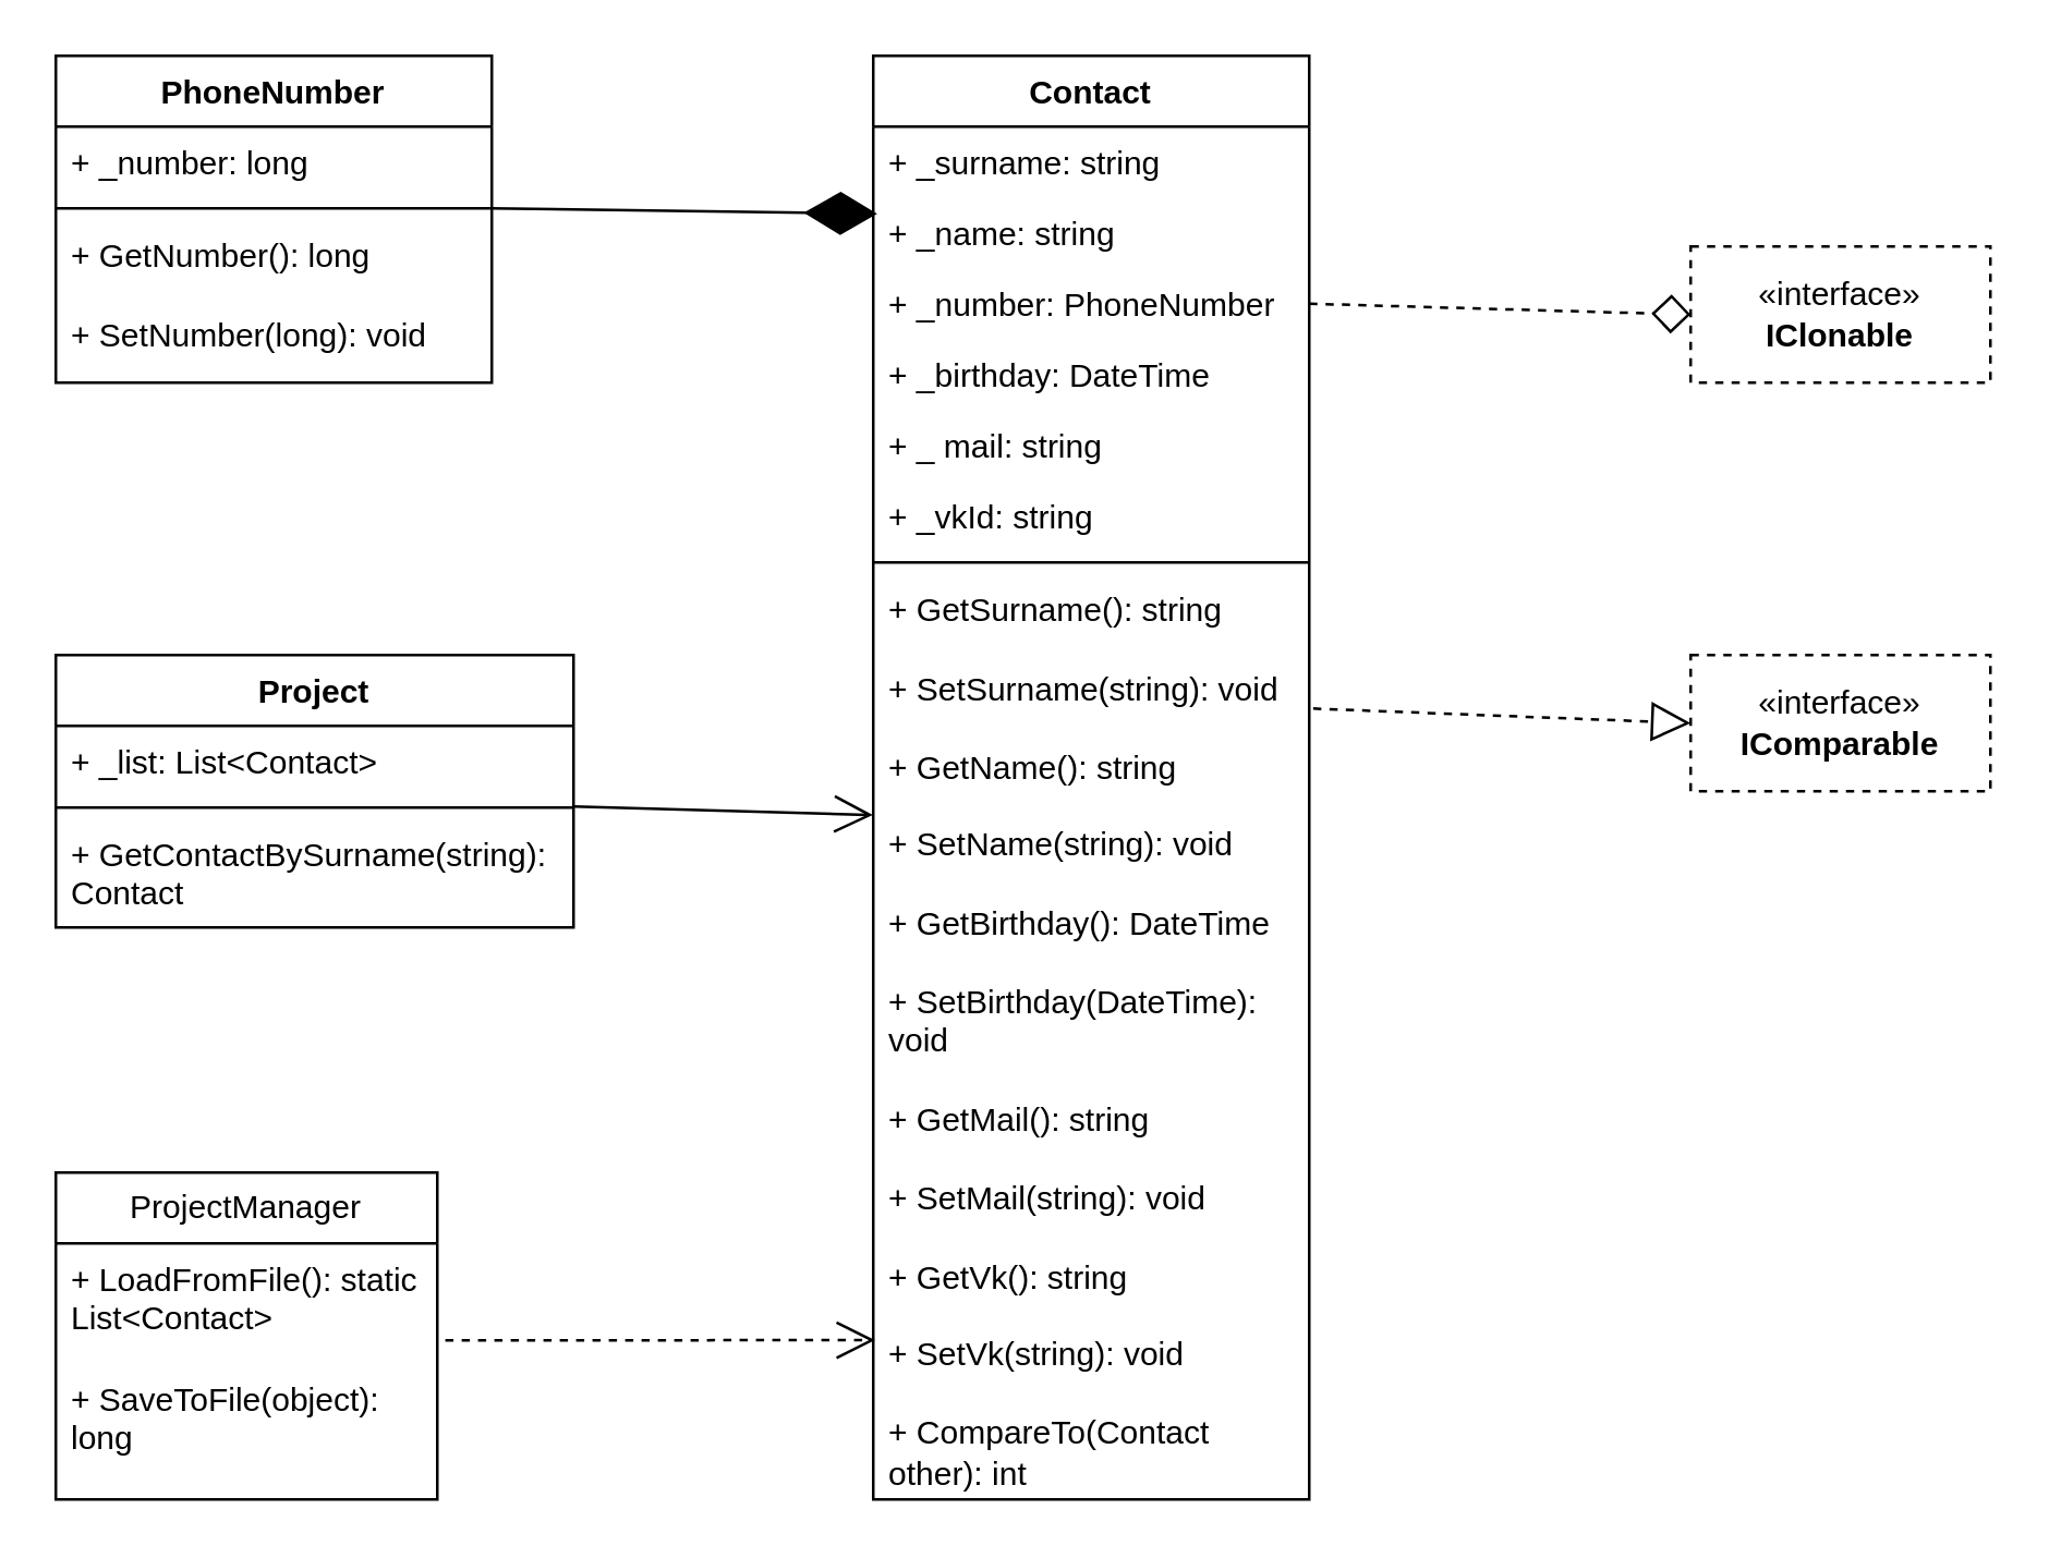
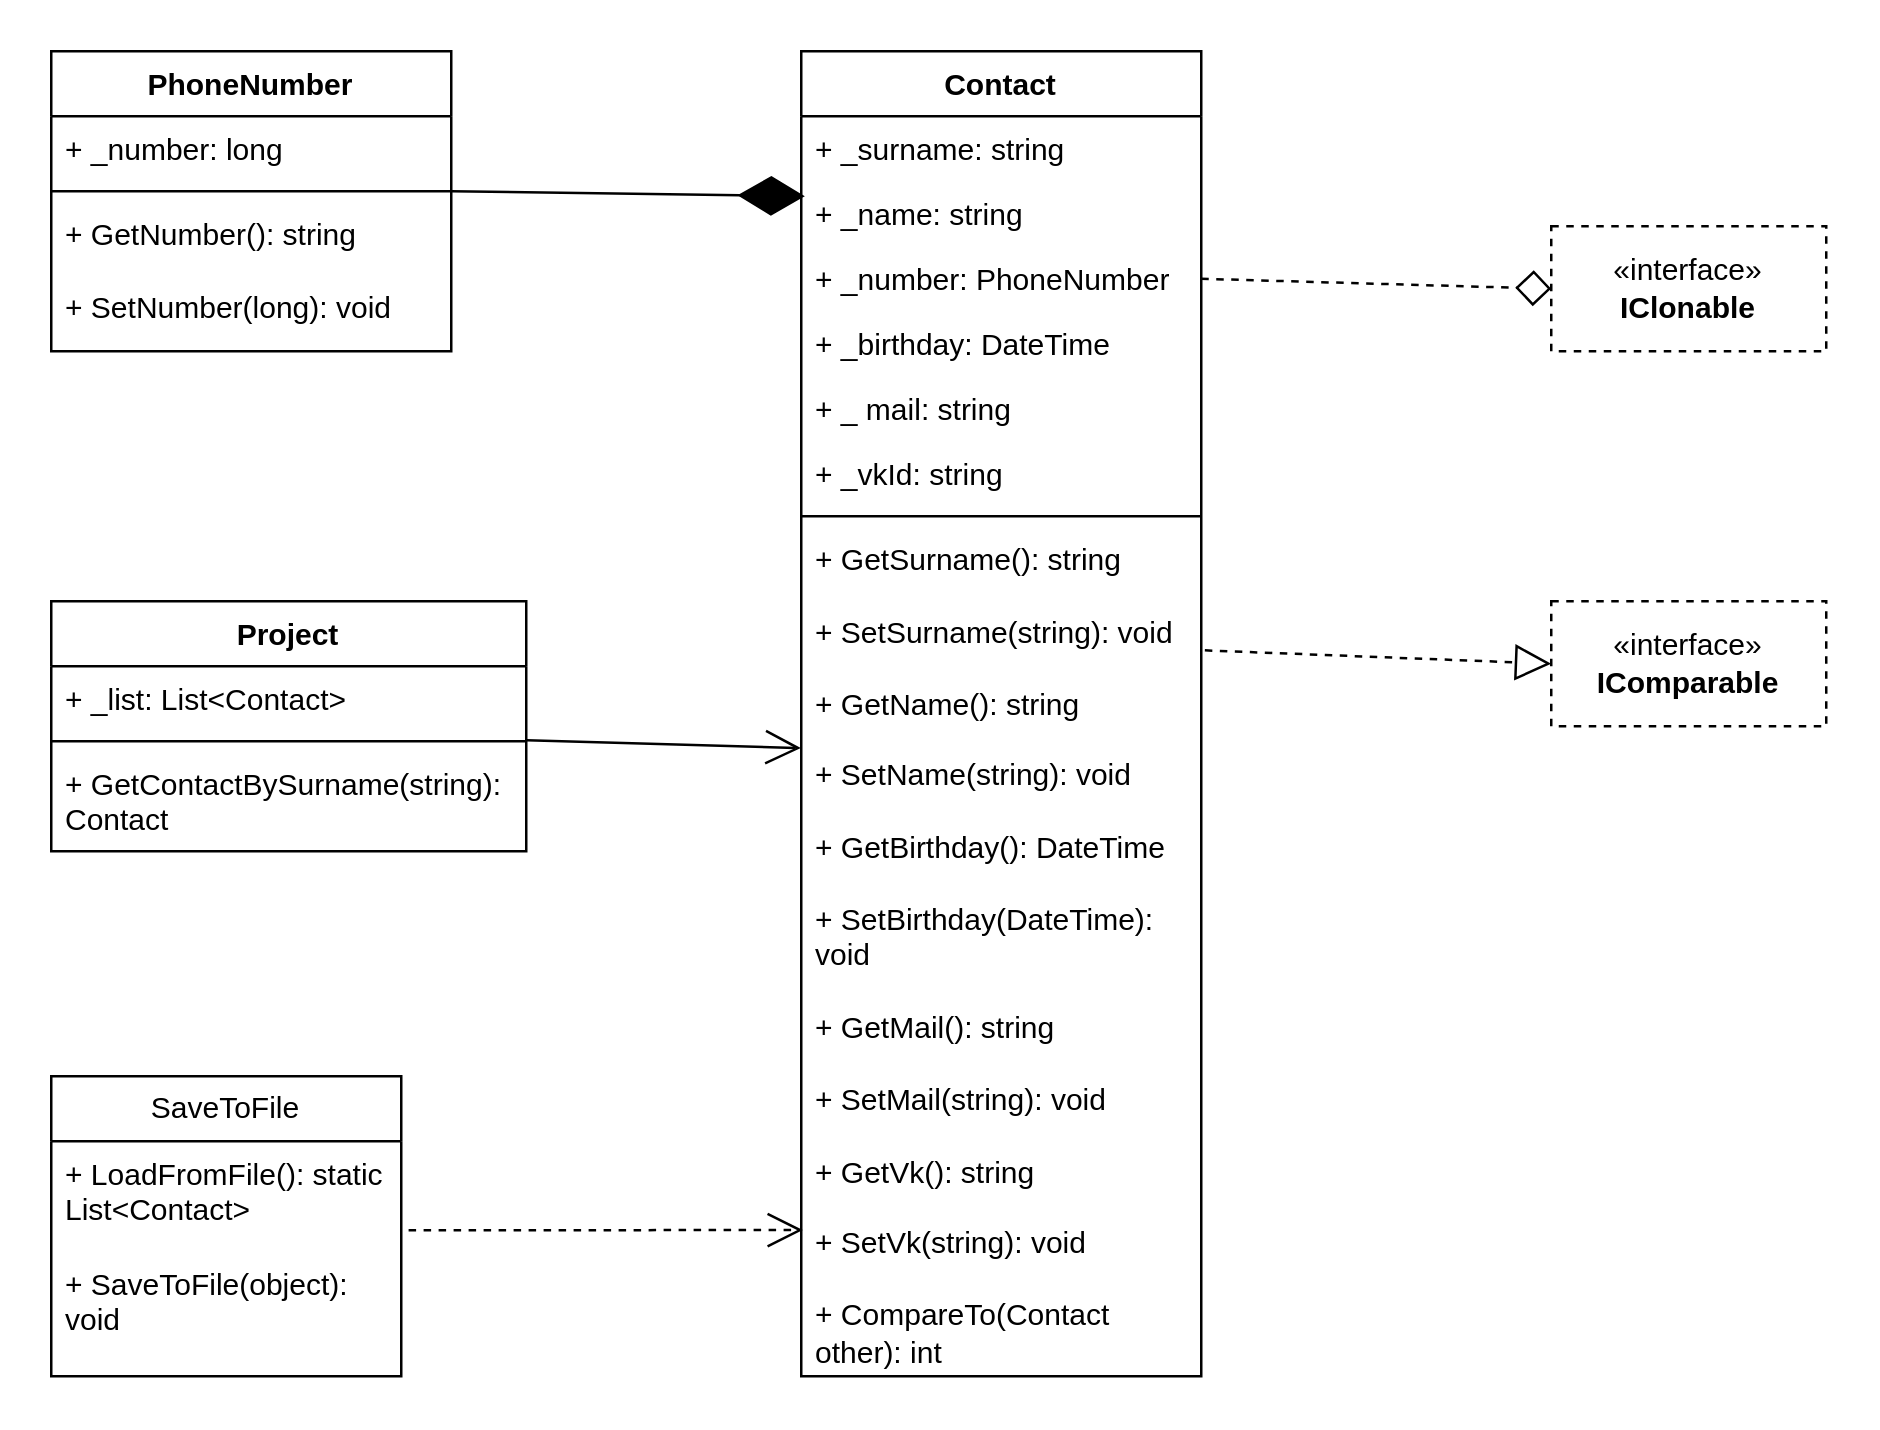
  <mxCell id="0" />
  <mxCell id="1" parent="0" />
  <mxCell id="2" value="Contact" style="swimlane;fontStyle=1;align=center;verticalAlign=top;childLayout=stackLayout;horizontal=1;startSize=26;horizontalStack=0;resizeParent=1;resizeParentMax=0;resizeLast=0;collapsible=1;marginBottom=0;whiteSpace=wrap;html=1;" vertex="1" parent="1"><mxGeometry x="320" y="20" width="160" height="530" as="geometry" /></mxCell>
  <mxCell id="3" value="+ _surname: string" style="text;strokeColor=none;fillColor=none;align=left;verticalAlign=top;spacingLeft=4;spacingRight=4;overflow=hidden;rotatable=0;points=[[0,0.5],[1,0.5]];portConstraint=eastwest;whiteSpace=wrap;html=1;" vertex="1" parent="2"><mxGeometry y="26" width="160" height="26" as="geometry" /></mxCell>
  <mxCell id="4" value="+ _name: string" style="text;strokeColor=none;fillColor=none;align=left;verticalAlign=top;spacingLeft=4;spacingRight=4;overflow=hidden;rotatable=0;points=[[0,0.5],[1,0.5]];portConstraint=eastwest;whiteSpace=wrap;html=1;" vertex="1" parent="2"><mxGeometry y="52" width="160" height="26" as="geometry" /></mxCell>
  <mxCell id="5" value="+ _number: PhoneNumber" style="text;strokeColor=none;fillColor=none;align=left;verticalAlign=top;spacingLeft=4;spacingRight=4;overflow=hidden;rotatable=0;points=[[0,0.5],[1,0.5]];portConstraint=eastwest;whiteSpace=wrap;html=1;" vertex="1" parent="2"><mxGeometry y="78" width="160" height="26" as="geometry" /></mxCell>
  <mxCell id="6" value="+ _birthday: DateTime&lt;div&gt;&lt;br&gt;&lt;/div&gt;" style="text;strokeColor=none;fillColor=none;align=left;verticalAlign=top;spacingLeft=4;spacingRight=4;overflow=hidden;rotatable=0;points=[[0,0.5],[1,0.5]];portConstraint=eastwest;whiteSpace=wrap;html=1;" vertex="1" parent="2"><mxGeometry y="104" width="160" height="26" as="geometry" /></mxCell>
  <mxCell id="7" value="+ _ mail: string" style="text;strokeColor=none;fillColor=none;align=left;verticalAlign=top;spacingLeft=4;spacingRight=4;overflow=hidden;rotatable=0;points=[[0,0.5],[1,0.5]];portConstraint=eastwest;whiteSpace=wrap;html=1;" vertex="1" parent="2"><mxGeometry y="130" width="160" height="26" as="geometry" /></mxCell>
  <mxCell id="8" value="+ _vkId: string" style="text;strokeColor=none;fillColor=none;align=left;verticalAlign=top;spacingLeft=4;spacingRight=4;overflow=hidden;rotatable=0;points=[[0,0.5],[1,0.5]];portConstraint=eastwest;whiteSpace=wrap;html=1;" vertex="1" parent="2"><mxGeometry y="156" width="160" height="26" as="geometry" /></mxCell>
  <mxCell id="9" value="" style="line;strokeWidth=1;fillColor=none;align=left;verticalAlign=middle;spacingTop=-1;spacingLeft=3;spacingRight=3;rotatable=0;labelPosition=right;points=[];portConstraint=eastwest;strokeColor=inherit;" vertex="1" parent="2"><mxGeometry y="182" width="160" height="8" as="geometry" /></mxCell>
  <mxCell id="10" value="+ GetSurname(): string&lt;div&gt;&lt;br&gt;&lt;div&gt;+ SetSurname(string): void&lt;br&gt;&lt;/div&gt;&lt;div&gt;&lt;br&gt;&lt;/div&gt;&lt;div&gt;+ GetName(): string&lt;br&gt;&lt;/div&gt;&lt;div&gt;&lt;br&gt;&lt;/div&gt;&lt;div&gt;+ SetName(string): void&lt;br&gt;&lt;/div&gt;&lt;div&gt;&lt;br&gt;&lt;/div&gt;&lt;div&gt;+ GetBirthday(): DateTime&lt;br&gt;&lt;/div&gt;&lt;div&gt;&lt;br&gt;&lt;/div&gt;&lt;div&gt;+ SetBirthday(DateTime): void&lt;br&gt;&lt;/div&gt;&lt;div&gt;&lt;br&gt;&lt;/div&gt;&lt;div&gt;+ GetMail(): string&lt;br&gt;&lt;/div&gt;&lt;div&gt;&lt;br&gt;&lt;/div&gt;&lt;div&gt;+ SetMail(string): void&lt;br&gt;&lt;/div&gt;&lt;div&gt;&lt;br&gt;&lt;/div&gt;&lt;div&gt;+ GetVk(): string&lt;br&gt;&lt;/div&gt;&lt;div&gt;&lt;br&gt;&lt;/div&gt;&lt;div&gt;+ SetVk(string): void&lt;br&gt;&lt;/div&gt;&lt;div&gt;&lt;br&gt;&lt;/div&gt;&lt;div&gt;+ CompareTo(Contact other): int&lt;/div&gt;&lt;/div&gt;" style="text;strokeColor=none;fillColor=none;align=left;verticalAlign=top;spacingLeft=4;spacingRight=4;overflow=hidden;rotatable=0;points=[[0,0.5],[1,0.5]];portConstraint=eastwest;whiteSpace=wrap;html=1;" vertex="1" parent="2"><mxGeometry y="190" width="160" height="340" as="geometry" /></mxCell>
  <mxCell id="11" value="PhoneNumber" style="swimlane;fontStyle=1;align=center;verticalAlign=top;childLayout=stackLayout;horizontal=1;startSize=26;horizontalStack=0;resizeParent=1;resizeParentMax=0;resizeLast=0;collapsible=1;marginBottom=0;whiteSpace=wrap;html=1;" vertex="1" parent="1"><mxGeometry x="20" y="20" width="160" height="120" as="geometry" /></mxCell>
  <mxCell id="12" value="+ _number: long" style="text;strokeColor=none;fillColor=none;align=left;verticalAlign=top;spacingLeft=4;spacingRight=4;overflow=hidden;rotatable=0;points=[[0,0.5],[1,0.5]];portConstraint=eastwest;whiteSpace=wrap;html=1;" vertex="1" parent="11"><mxGeometry y="26" width="160" height="26" as="geometry" /></mxCell>
  <mxCell id="13" value="" style="line;strokeWidth=1;fillColor=none;align=left;verticalAlign=middle;spacingTop=-1;spacingLeft=3;spacingRight=3;rotatable=0;labelPosition=right;points=[];portConstraint=eastwest;strokeColor=inherit;" vertex="1" parent="11"><mxGeometry y="52" width="160" height="8" as="geometry" /></mxCell>
- <mxCell id="14" value="+ GetNumber(): long&lt;div&gt;&lt;br&gt;&lt;/div&gt;&lt;div&gt;+ SetNumber(long): void&lt;br&gt;&lt;/div&gt;" style="text;strokeColor=none;fillColor=none;align=left;verticalAlign=top;spacingLeft=4;spacingRight=4;overflow=hidden;rotatable=0;points=[[0,0.5],[1,0.5]];portConstraint=eastwest;whiteSpace=wrap;html=1;" vertex="1" parent="11"><mxGeometry y="60" width="160" height="60" as="geometry" /></mxCell>
+ <mxCell id="14" value="+ GetNumber(): string&lt;div&gt;&lt;br&gt;&lt;/div&gt;&lt;div&gt;+ SetNumber(long): void&lt;br&gt;&lt;/div&gt;" style="text;strokeColor=none;fillColor=none;align=left;verticalAlign=top;spacingLeft=4;spacingRight=4;overflow=hidden;rotatable=0;points=[[0,0.5],[1,0.5]];portConstraint=eastwest;whiteSpace=wrap;html=1;" vertex="1" parent="11"><mxGeometry y="60" width="160" height="60" as="geometry" /></mxCell>
  <mxCell id="15" value="Project" style="swimlane;fontStyle=1;align=center;verticalAlign=top;childLayout=stackLayout;horizontal=1;startSize=26;horizontalStack=0;resizeParent=1;resizeParentMax=0;resizeLast=0;collapsible=1;marginBottom=0;whiteSpace=wrap;html=1;" vertex="1" parent="1"><mxGeometry x="20" y="240" width="190" height="100" as="geometry" /></mxCell>
  <mxCell id="16" value="+ _list: List&amp;lt;Contact&amp;gt;" style="text;strokeColor=none;fillColor=none;align=left;verticalAlign=top;spacingLeft=4;spacingRight=4;overflow=hidden;rotatable=0;points=[[0,0.5],[1,0.5]];portConstraint=eastwest;whiteSpace=wrap;html=1;" vertex="1" parent="15"><mxGeometry y="26" width="190" height="26" as="geometry" /></mxCell>
  <mxCell id="17" value="" style="line;strokeWidth=1;fillColor=none;align=left;verticalAlign=middle;spacingTop=-1;spacingLeft=3;spacingRight=3;rotatable=0;labelPosition=right;points=[];portConstraint=eastwest;strokeColor=inherit;" vertex="1" parent="15"><mxGeometry y="52" width="190" height="8" as="geometry" /></mxCell>
  <mxCell id="18" value="+ GetContactBySurname(string): Contact" style="text;strokeColor=none;fillColor=none;align=left;verticalAlign=top;spacingLeft=4;spacingRight=4;overflow=hidden;rotatable=0;points=[[0,0.5],[1,0.5]];portConstraint=eastwest;whiteSpace=wrap;html=1;" vertex="1" parent="15"><mxGeometry y="60" width="190" height="40" as="geometry" /></mxCell>
- <mxCell id="19" value="ProjectManager" style="swimlane;fontStyle=0;childLayout=stackLayout;horizontal=1;startSize=26;fillColor=none;horizontalStack=0;resizeParent=1;resizeParentMax=0;resizeLast=0;collapsible=1;marginBottom=0;whiteSpace=wrap;html=1;" vertex="1" parent="1"><mxGeometry x="20" y="430" width="140" height="120" as="geometry" /></mxCell>
+ <mxCell id="19" value="SaveToFile" style="swimlane;fontStyle=0;childLayout=stackLayout;horizontal=1;startSize=26;fillColor=none;horizontalStack=0;resizeParent=1;resizeParentMax=0;resizeLast=0;collapsible=1;marginBottom=0;whiteSpace=wrap;html=1;" vertex="1" parent="1"><mxGeometry x="20" y="430" width="140" height="120" as="geometry" /></mxCell>
  <mxCell id="20" value="+ LoadFromFile(): static List&amp;lt;Contact&amp;gt;" style="text;strokeColor=none;fillColor=none;align=left;verticalAlign=top;spacingLeft=4;spacingRight=4;overflow=hidden;rotatable=0;points=[[0,0.5],[1,0.5]];portConstraint=eastwest;whiteSpace=wrap;html=1;" vertex="1" parent="19"><mxGeometry y="26" width="140" height="44" as="geometry" /></mxCell>
- <mxCell id="21" value="+ SaveToFile(object): long" style="text;strokeColor=none;fillColor=none;align=left;verticalAlign=top;spacingLeft=4;spacingRight=4;overflow=hidden;rotatable=0;points=[[0,0.5],[1,0.5]];portConstraint=eastwest;whiteSpace=wrap;html=1;" vertex="1" parent="19"><mxGeometry y="70" width="140" height="50" as="geometry" /></mxCell>
+ <mxCell id="21" value="+ SaveToFile(object): void" style="text;strokeColor=none;fillColor=none;align=left;verticalAlign=top;spacingLeft=4;spacingRight=4;overflow=hidden;rotatable=0;points=[[0,0.5],[1,0.5]];portConstraint=eastwest;whiteSpace=wrap;html=1;" vertex="1" parent="19"><mxGeometry y="70" width="140" height="50" as="geometry" /></mxCell>
  <mxCell id="22" value="" style="endArrow=diamondThin;endFill=1;endSize=24;html=1;rounded=0;entryX=0.009;entryY=0.231;entryDx=0;entryDy=0;entryPerimeter=0;" edge="1" parent="1" target="4"><mxGeometry width="160" relative="1" as="geometry"><mxPoint x="180" y="76" as="sourcePoint" /><mxPoint x="490" y="460" as="targetPoint" /></mxGeometry></mxCell>
  <mxCell id="23" value="«interface»&lt;br&gt;&lt;b&gt;IComparable&lt;/b&gt;" style="html=1;whiteSpace=wrap;dashed=1;" vertex="1" parent="1"><mxGeometry x="620" y="240" width="110" height="50" as="geometry" /></mxCell>
  <mxCell id="24" value="«interface»&lt;br&gt;&lt;b&gt;IClonable&lt;/b&gt;" style="html=1;whiteSpace=wrap;dashed=1;" vertex="1" parent="1"><mxGeometry x="620" y="90" width="110" height="50" as="geometry" /></mxCell>
  <mxCell id="25" value="" style="endArrow=open;endSize=12;dashed=1;html=1;rounded=0;exitX=1.021;exitY=0.809;exitDx=0;exitDy=0;exitPerimeter=0;entryX=0.004;entryY=0.828;entryDx=0;entryDy=0;entryPerimeter=0;" edge="1" parent="1" source="20" target="10"><mxGeometry width="160" relative="1" as="geometry"><mxPoint x="330" y="260" as="sourcePoint" /><mxPoint x="490" y="260" as="targetPoint" /></mxGeometry></mxCell>
  <mxCell id="26" value="" style="endArrow=diamond;dashed=1;endFill=0;endSize=12;html=1;rounded=0;entryX=0;entryY=0.5;entryDx=0;entryDy=0;exitX=1;exitY=0.5;exitDx=0;exitDy=0;" edge="1" parent="1" source="5" target="24"><mxGeometry width="160" relative="1" as="geometry"><mxPoint x="330" y="260" as="sourcePoint" /><mxPoint x="490" y="260" as="targetPoint" /></mxGeometry></mxCell>
  <mxCell id="27" value="" style="endArrow=block;dashed=1;endFill=0;endSize=12;html=1;rounded=0;entryX=0;entryY=0.5;entryDx=0;entryDy=0;exitX=1.009;exitY=0.146;exitDx=0;exitDy=0;exitPerimeter=0;" edge="1" parent="1" source="10" target="23"><mxGeometry width="160" relative="1" as="geometry"><mxPoint x="490" y="121" as="sourcePoint" /><mxPoint x="630" y="125" as="targetPoint" /></mxGeometry></mxCell>
  <mxCell id="28" value="" style="endArrow=open;endFill=1;endSize=12;html=1;rounded=0;exitX=1.001;exitY=1.138;exitDx=0;exitDy=0;exitPerimeter=0;entryX=-0.001;entryY=0.261;entryDx=0;entryDy=0;entryPerimeter=0;" edge="1" parent="1" source="16" target="10"><mxGeometry width="160" relative="1" as="geometry"><mxPoint x="330" y="360" as="sourcePoint" /><mxPoint x="490" y="360" as="targetPoint" /></mxGeometry></mxCell>
